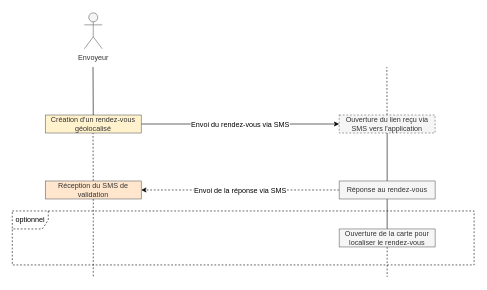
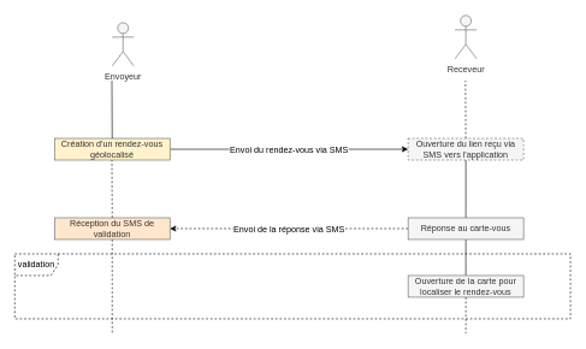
  <mxCell id="0" />
  <mxCell id="1" parent="0" />
- <mxCell id="2" value="Envoyeur" style="shape=umlActor;verticalLabelPosition=bottom;labelBackgroundColor=#ffffff;verticalAlign=top;html=1;outlineConnect=0;align=center;fillColor=#f5f5f5;strokeColor=#666666;fontColor=#333333;" vertex="1" parent="1"><mxGeometry x="140" y="20.67" width="30" height="60" as="geometry" /></mxCell>
+ <mxCell id="2" value="Envoyeur" style="shape=umlActor;verticalLabelPosition=bottom;labelBackgroundColor=#ffffff;verticalAlign=top;html=1;outlineConnect=0;align=center;fillColor=#f5f5f5;strokeColor=#666666;fontColor=#333333;" vertex="1" parent="1"><mxGeometry x="155" y="30.67" width="30" height="60" as="geometry" /></mxCell>
+ <mxCell id="3" value="Receveur" style="shape=umlActor;verticalLabelPosition=bottom;labelBackgroundColor=#ffffff;verticalAlign=top;html=1;outlineConnect=0;align=center;fillColor=#f5f5f5;strokeColor=#666666;fontColor=#333333;" vertex="1" parent="1"><mxGeometry x="630" y="20.67" width="30" height="60" as="geometry" /></mxCell>
  <mxCell id="4" value="" style="endArrow=none;dashed=1;html=1;" edge="1" parent="1" source="8"><mxGeometry width="50" height="50" relative="1" as="geometry"><mxPoint x="644.5" y="831" as="sourcePoint" /><mxPoint x="644.5" y="111" as="targetPoint" /></mxGeometry></mxCell>
  <mxCell id="5" style="edgeStyle=orthogonalEdgeStyle;rounded=0;orthogonalLoop=1;jettySize=auto;html=1;entryX=0;entryY=0.5;entryDx=0;entryDy=0;dashed=0;" edge="1" parent="1" source="7" target="8"><mxGeometry relative="1" as="geometry"><mxPoint x="540" y="206" as="targetPoint" /></mxGeometry></mxCell>
  <mxCell id="6" value="Envoi du rendez-vous via SMS" style="text;html=1;align=center;verticalAlign=middle;resizable=0;points=[];;labelBackgroundColor=#ffffff;" vertex="1" connectable="0" parent="5"><mxGeometry x="-0.001" y="84" relative="1" as="geometry"><mxPoint x="-0.14" y="84.33" as="offset" /></mxGeometry></mxCell>
  <mxCell id="7" value="Création d'un rendez-vous géolocalisé" style="rounded=0;whiteSpace=wrap;html=1;align=center;fillColor=#fff2cc;strokeColor=#666666;fontColor=#333333;" vertex="1" parent="1"><mxGeometry x="75" y="191" width="160" height="30" as="geometry" /></mxCell>
  <mxCell id="8" value="Ouverture du lien reçu via SMS vers l'application" style="rounded=0;whiteSpace=wrap;html=1;align=center;fillColor=#f5f5f5;strokeColor=#666666;fontColor=#333333;dashed=1;" vertex="1" parent="1"><mxGeometry x="565" y="191" width="160" height="30" as="geometry" /></mxCell>
  <mxCell id="9" value="" style="endArrow=none;html=1;entryX=0.5;entryY=1;entryDx=0;entryDy=0;" edge="1" parent="1" target="8"><mxGeometry width="50" height="50" relative="1" as="geometry"><mxPoint x="645" y="301" as="sourcePoint" /><mxPoint x="660" y="291" as="targetPoint" /></mxGeometry></mxCell>
  <mxCell id="10" value="" style="endArrow=none;html=1;" edge="1" parent="1"><mxGeometry width="50" height="50" relative="1" as="geometry"><mxPoint x="155.001" y="191" as="sourcePoint" /><mxPoint x="154.58" y="111" as="targetPoint" /></mxGeometry></mxCell>
  <mxCell id="11" style="edgeStyle=orthogonalEdgeStyle;rounded=0;orthogonalLoop=1;jettySize=auto;html=1;entryX=1;entryY=0.5;entryDx=0;entryDy=0;dashed=1;" edge="1" parent="1" source="14" target="17"><mxGeometry relative="1" as="geometry" /></mxCell>
  <mxCell id="12" value="Envoi de la réponse via SMS" style="text;html=1;align=center;verticalAlign=middle;resizable=0;points=[];;labelBackgroundColor=#ffffff;" vertex="1" connectable="0" parent="11"><mxGeometry x="0.162" y="-2" relative="1" as="geometry"><mxPoint x="26.67" y="2.33" as="offset" /></mxGeometry></mxCell>
  <mxCell id="13" style="edgeStyle=orthogonalEdgeStyle;rounded=0;orthogonalLoop=1;jettySize=auto;html=1;endArrow=none;endFill=0;" edge="1" parent="1" source="14" target="20"><mxGeometry relative="1" as="geometry" /></mxCell>
- <mxCell id="14" value="Réponse au rendez-vous" style="rounded=0;whiteSpace=wrap;html=1;align=center;fillColor=#f5f5f5;strokeColor=#666666;fontColor=#333333;" vertex="1" parent="1"><mxGeometry x="565" y="301" width="160" height="30" as="geometry" /></mxCell>
+ <mxCell id="14" value="Réponse au carte-vous" style="rounded=0;whiteSpace=wrap;html=1;align=center;fillColor=#f5f5f5;strokeColor=#666666;fontColor=#333333;" vertex="1" parent="1"><mxGeometry x="565" y="301" width="160" height="30" as="geometry" /></mxCell>
  <mxCell id="15" value="" style="endArrow=none;html=1;dashed=1;" edge="1" parent="1"><mxGeometry width="50" height="50" relative="1" as="geometry"><mxPoint x="155.001" y="301" as="sourcePoint" /><mxPoint x="154.58" y="221" as="targetPoint" /></mxGeometry></mxCell>
  <mxCell id="16" style="edgeStyle=orthogonalEdgeStyle;rounded=0;orthogonalLoop=1;jettySize=auto;html=1;exitX=0.5;exitY=1;exitDx=0;exitDy=0;endArrow=none;endFill=0;dashed=1;" edge="1" parent="1" source="17"><mxGeometry relative="1" as="geometry"><mxPoint x="155" y="461" as="targetPoint" /></mxGeometry></mxCell>
  <mxCell id="17" value="Réception du SMS de validation" style="rounded=0;whiteSpace=wrap;html=1;align=center;fillColor=#ffe6cc;strokeColor=#666666;fontColor=#333333;" vertex="1" parent="1"><mxGeometry x="75" y="301" width="160" height="30" as="geometry" /></mxCell>
- <mxCell id="18" value="optionnel" style="shape=umlFrame;whiteSpace=wrap;html=1;align=center;dashed=1;" vertex="1" parent="1"><mxGeometry x="20" y="351" width="770" height="90" as="geometry" /></mxCell>
+ <mxCell id="18" value="validation" style="shape=umlFrame;whiteSpace=wrap;html=1;align=center;dashed=1;" vertex="1" parent="1"><mxGeometry x="20" y="351" width="770" height="90" as="geometry" /></mxCell>
  <mxCell id="19" style="edgeStyle=orthogonalEdgeStyle;rounded=0;orthogonalLoop=1;jettySize=auto;html=1;exitX=0.5;exitY=1;exitDx=0;exitDy=0;dashed=1;endArrow=none;endFill=0;" edge="1" parent="1" source="20"><mxGeometry relative="1" as="geometry"><mxPoint x="645" y="461" as="targetPoint" /></mxGeometry></mxCell>
  <mxCell id="20" value="Ouverture de la carte pour localiser le rendez-vous" style="rounded=0;whiteSpace=wrap;html=1;align=center;fillColor=#f5f5f5;strokeColor=#666666;fontColor=#333333;" vertex="1" parent="1"><mxGeometry x="565" y="381" width="160" height="30" as="geometry" /></mxCell>
